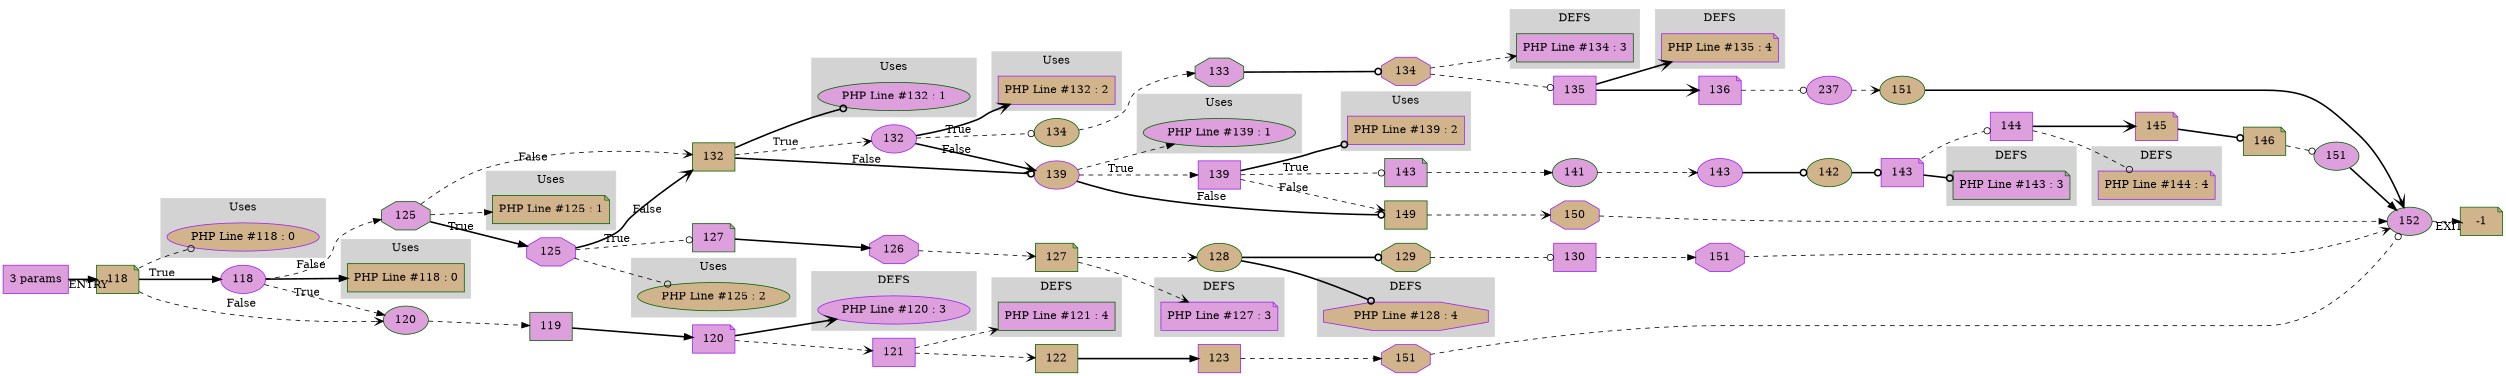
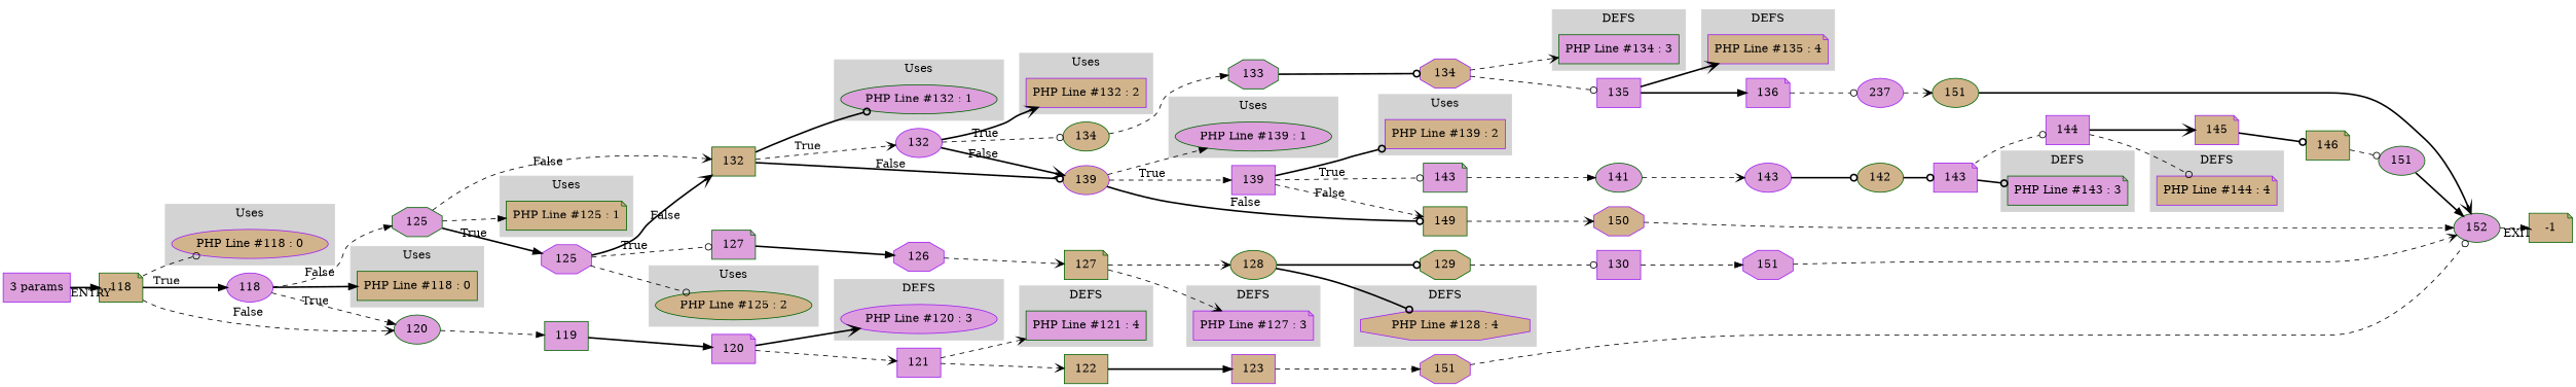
  digraph {
    rankdir=LR
    node [color=purple fillcolor=plum shape=ellipse style=filled]
    edge [arrowhead=odot style=dashed]
    n1 [label="PHP Line #120 : 3"]
    n2 [color=darkgreen label="PHP Line #121 : 4" shape=box]
    n3 [label="PHP Line #127 : 3" shape=note]
    n4 [fillcolor=tan label="PHP Line #128 : 4" shape=octagon]
    n5 [color=darkgreen label="PHP Line #134 : 3" shape=box]
    n6 [fillcolor=tan label="PHP Line #135 : 4" shape=note]
    n7 [color=darkgreen label="PHP Line #143 : 3" shape=note]
    n8 [fillcolor=tan label="PHP Line #144 : 4" shape=note]
    n9 [fillcolor=tan label="PHP Line #118 : 0"]
    n10 [color=darkgreen fillcolor=tan label="PHP Line #118 : 0" shape=box]
    n11 [color=darkgreen fillcolor=tan label="PHP Line #125 : 1" shape=note]
    n12 [color=darkgreen fillcolor=tan label="PHP Line #125 : 2"]
    n13 [color=darkgreen label="PHP Line #132 : 1"]
    n14 [fillcolor=tan label="PHP Line #132 : 2" shape=box]
    n15 [color=darkgreen label="PHP Line #139 : 1"]
    n16 [fillcolor=tan label="PHP Line #139 : 2" shape=box]
    n17 [color=darkgreen fillcolor=tan label=118 shape=note]
    n18 [label=118]
    n19 [color=darkgreen label=120]
    n20 [color=darkgreen label=125 shape=octagon]
    n21 [color=darkgreen label=119 shape=box]
    n22 [label=125 shape=octagon]
    n23 [color=darkgreen fillcolor=tan label=132 shape=box]
    n24 [label=120 shape=note]
    n25 [label=121 shape=box]
    n26 [color=darkgreen fillcolor=tan label=122 shape=box]
    n27 [fillcolor=tan label=123 shape=box]
    n28 [fillcolor=tan label=151 shape=octagon]
    n29 [color=darkgreen label=152]
    -1 [color=darkgreen fillcolor=tan shape=note]
    n31 [color=darkgreen label=127 shape=note]
    n32 [label=132]
    n33 [fillcolor=tan label=139]
    n34 [label=126 shape=octagon]
    n35 [color=darkgreen fillcolor=tan label=127 shape=note]
    n36 [color=darkgreen fillcolor=tan label=128]
    n37 [color=darkgreen fillcolor=tan label=129 shape=octagon]
    n38 [label=130 shape=box]
    n39 [label=151 shape=octagon]
    n40 [color=darkgreen fillcolor=tan label=134]
    n41 [label=139 shape=box]
    n42 [color=darkgreen fillcolor=tan label=149 shape=box]
    n43 [color=darkgreen label=133 shape=octagon]
    n44 [fillcolor=tan label=134 shape=octagon]
    n45 [label=135 shape=box]
    n46 [label=136 shape=note]
    n47 [label=237]
    n48 [color=darkgreen fillcolor=tan label=151]
    n49 [color=darkgreen label=143 shape=note]
    n50 [fillcolor=tan label=150 shape=octagon]
    n51 [color=darkgreen label=141]
    n52 [label=143]
    n53 [color=darkgreen fillcolor=tan label=142]
    n54 [label=143 shape=note]
    n55 [label=144 shape=box]
    n56 [fillcolor=tan label=145 shape=note]
    n57 [color=darkgreen fillcolor=tan label=146 shape=note]
    n58 [color=darkgreen label=151]
    n59 [label="3 params" shape=box]
    subgraph cluster_1 {
      color=lightgrey
      label=DEFS
      style=filled
      n1
    }
    subgraph cluster_2 {
      color=lightgrey
      label=DEFS
      style=filled
      n2
    }
    subgraph cluster_3 {
      color=lightgrey
      label=DEFS
      style=filled
      n3
    }
    subgraph cluster_4 {
      color=lightgrey
      label=DEFS
      style=filled
      n4
    }
    subgraph cluster_5 {
      color=lightgrey
      label=DEFS
      style=filled
      n5
    }
    subgraph cluster_6 {
      color=lightgrey
      label=DEFS
      style=filled
      n6
    }
    subgraph cluster_7 {
      color=lightgrey
      label=DEFS
      style=filled
      n7
    }
    subgraph cluster_8 {
      color=lightgrey
      label=DEFS
      style=filled
      n8
    }
    subgraph cluster_9 {
      color=lightgrey
      label=Uses
      style=filled
      n9
    }
    subgraph cluster_10 {
      color=lightgrey
      label=Uses
      style=filled
      n10
    }
    subgraph cluster_11 {
      color=lightgrey
      label=Uses
      style=filled
      n11
    }
    subgraph cluster_12 {
      color=lightgrey
      label=Uses
      style=filled
      n12
    }
    subgraph cluster_13 {
      color=lightgrey
      label=Uses
      style=filled
      n13
    }
    subgraph cluster_14 {
      color=lightgrey
      label=Uses
      style=filled
      n14
    }
    subgraph cluster_15 {
      color=lightgrey
      label=Uses
      style=filled
      n15
    }
    subgraph cluster_16 {
      color=lightgrey
      label=Uses
      style=filled
      n16
    }
    n17 -> n9
    n17 -> n18 [arrowhead=normal style=bold xlabel=True]
    n17 -> n19 [arrowhead=vee xlabel=False]
    n18 -> n10 [arrowhead=normal style=bold]
    n18 -> n19 [arrowhead=normal xlabel=True]
    n18 -> n20 [arrowhead=normal xlabel=False]
    n19 -> n21 [arrowhead=normal]
    n20 -> n11 [arrowhead=normal]
    n20 -> n22 [arrowhead=normal style=bold xlabel=True]
    n20 -> n23 [arrowhead=vee xlabel=False]
    n21 -> n24 [arrowhead=normal style=bold]
    n22 -> n12
    n22 -> n23 [arrowhead=vee style=bold xlabel=False]
    n22 -> n31 [xlabel=True]
    n23 -> n13 [style=bold]
    n23 -> n32 [arrowhead=vee xlabel=True]
    n23 -> n33 [style=bold xlabel=False]
    n24 -> n1 [arrowhead=vee style=bold]
    n24 -> n25 [arrowhead=vee]
    n25 -> n2 [arrowhead=vee]
    n25 -> n26 [arrowhead=vee]
    n26 -> n27 [arrowhead=normal style=bold]
    n27 -> n28 [arrowhead=normal]
    n28 -> n29
    n29 -> -1 [arrowhead=normal xlabel=EXIT]
    n31 -> n34 [arrowhead=normal style=bold]
    n32 -> n14 [arrowhead=vee style=bold]
    n32 -> n33 [arrowhead=vee style=bold xlabel=False]
    n32 -> n40 [xlabel=True]
    n33 -> n15 [arrowhead=normal]
    n33 -> n41 [arrowhead=normal xlabel=True]
    n33 -> n42 [style=bold xlabel=False]
    n34 -> n35 [arrowhead=vee]
    n35 -> n3 [arrowhead=vee]
    n35 -> n36 [arrowhead=vee]
    n36 -> n4 [style=bold]
    n36 -> n37 [style=bold]
    n37 -> n38
    n38 -> n39 [arrowhead=normal]
    n39 -> n29 [arrowhead=vee]
    n40 -> n43 [arrowhead=normal]
    n41 -> n16 [style=bold]
    n41 -> n42 [arrowhead=vee xlabel=False]
    n41 -> n49 [xlabel=True]
    n42 -> n50 [arrowhead=vee]
    n43 -> n44 [style=bold]
    n44 -> n5 [arrowhead=vee]
    n44 -> n45
    n45 -> n6 [arrowhead=vee style=bold]
-   n45 -> n46 [arrowhead=vee style=bold]
+   n45 -> n46 [arrowhead=normal style=bold]
    n46 -> n47
    n47 -> n48 [arrowhead=vee]
    n48 -> n29 [arrowhead=vee style=bold]
    n49 -> n51 [arrowhead=normal]
    n50 -> n29 [arrowhead=normal]
    n51 -> n52 [arrowhead=vee]
    n52 -> n53 [style=bold]
    n53 -> n54 [style=bold]
    n54 -> n7 [style=bold]
    n54 -> n55
    n55 -> n8
    n55 -> n56 [arrowhead=vee style=bold]
    n56 -> n57 [style=bold]
    n57 -> n58
    n58 -> n29 [arrowhead=normal style=bold]
    n59 -> n17 [arrowhead=normal style=bold xlabel=ENTRY]
  }
